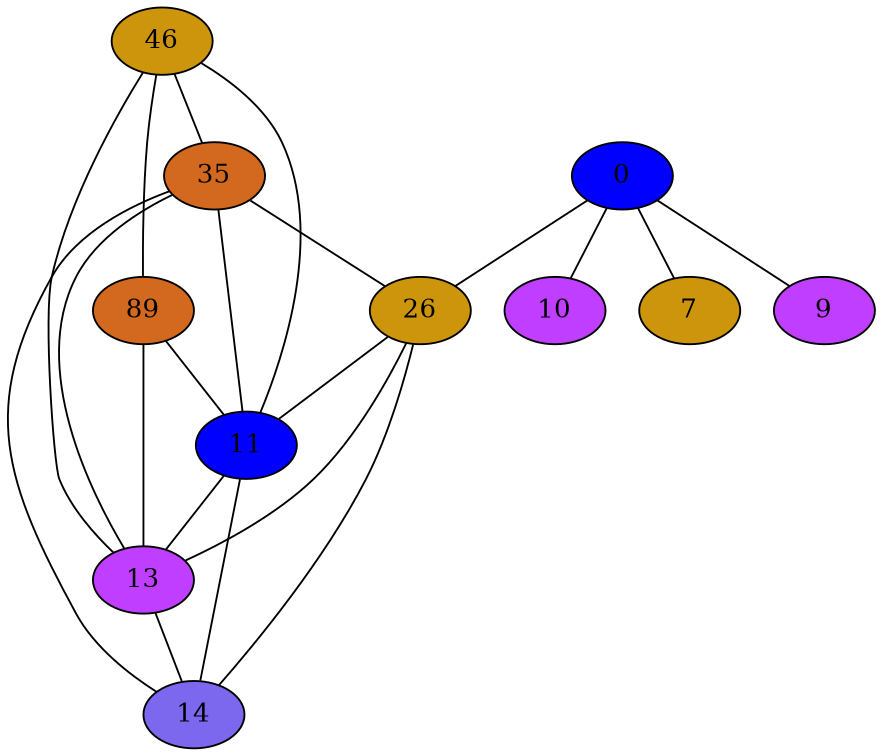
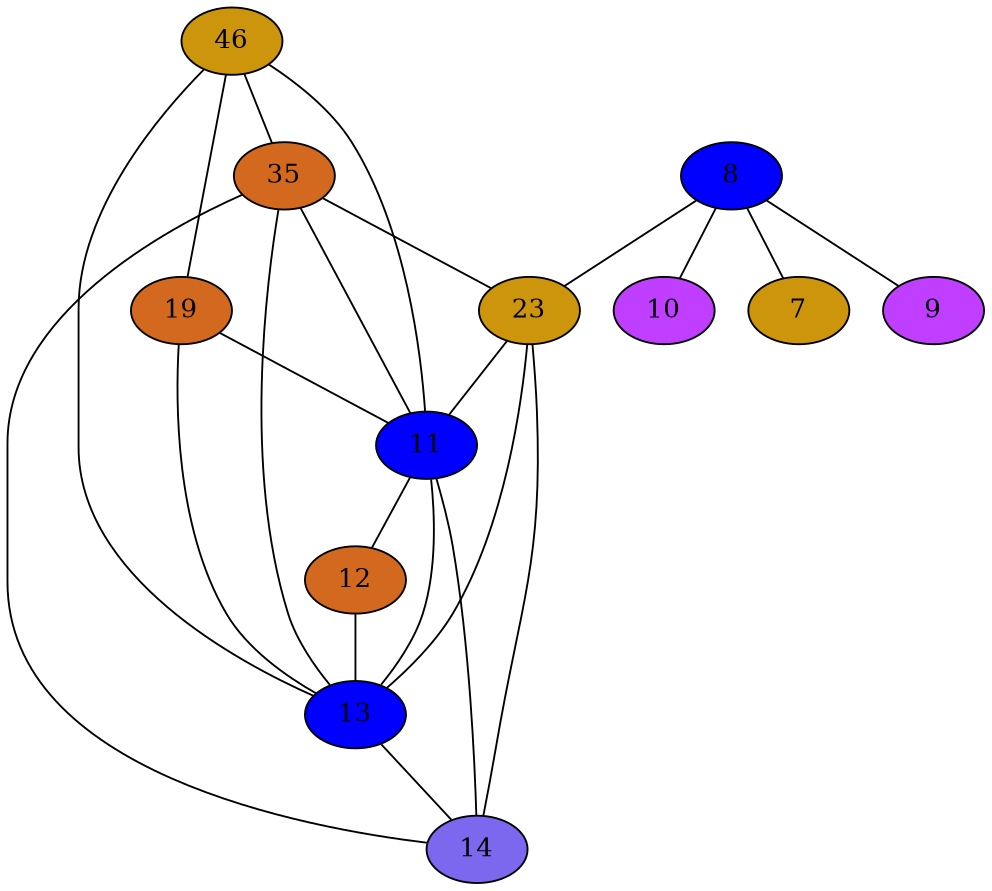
  strict graph {
    node [fillcolor=darkgoldenrod3 style=filled]
    n1 [label=46]
-   n2 [fillcolor=chocolate label=89]
+   n2 [fillcolor=chocolate label=19]
    n3 [fillcolor=chocolate label=35]
    n4 [fillcolor=blue1 label=11]
-   n5 [fillcolor=darkorchid1 label=13]
-   n6 [label=26]
+   n5 [fillcolor=blue1 label=13]
+   n6 [label=23]
    n7 [fillcolor=mediumslateblue label=14]
-   n9 [fillcolor=blue1 label=0]
+   n8 [fillcolor=chocolate label=12]
+   n9 [fillcolor=blue1 label=8]
    n10 [label=7]
    n11 [fillcolor=darkorchid1 label=9]
    n12 [fillcolor=darkorchid1 label=10]
    n1 -- n2
    n1 -- n3
    n1 -- n4
    n1 -- n5
    n2 -- n4
    n2 -- n5
    n3 -- n4
    n3 -- n5
    n3 -- n6
    n3 -- n7
    n4 -- n5
    n4 -- n7
+   n4 -- n8
    n5 -- n7
    n6 -- n4
    n6 -- n5
    n6 -- n7
+   n8 -- n5
    n9 -- n6
    n9 -- n10
    n9 -- n11
    n9 -- n12
  }
